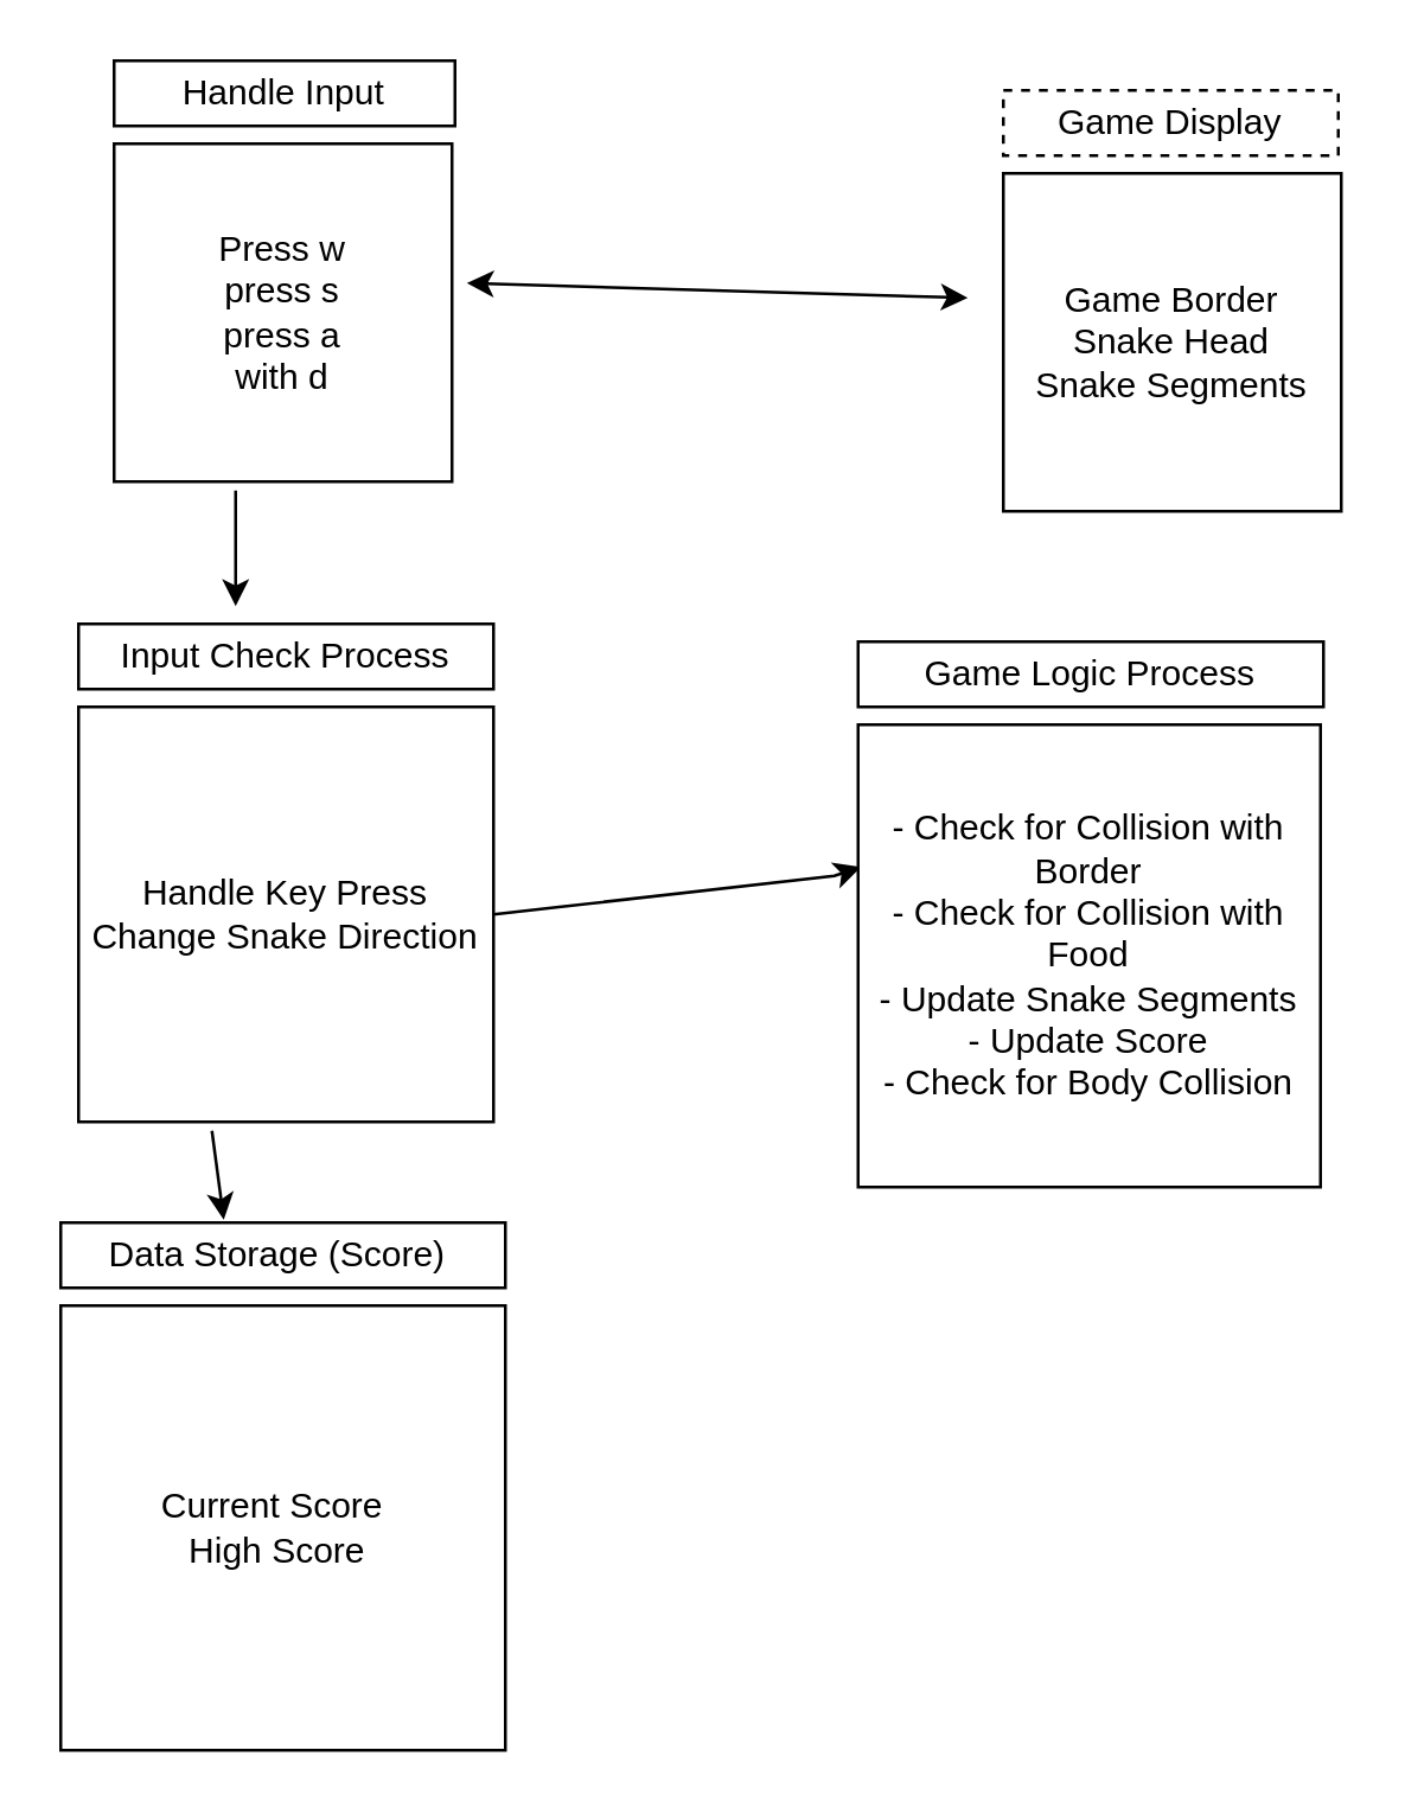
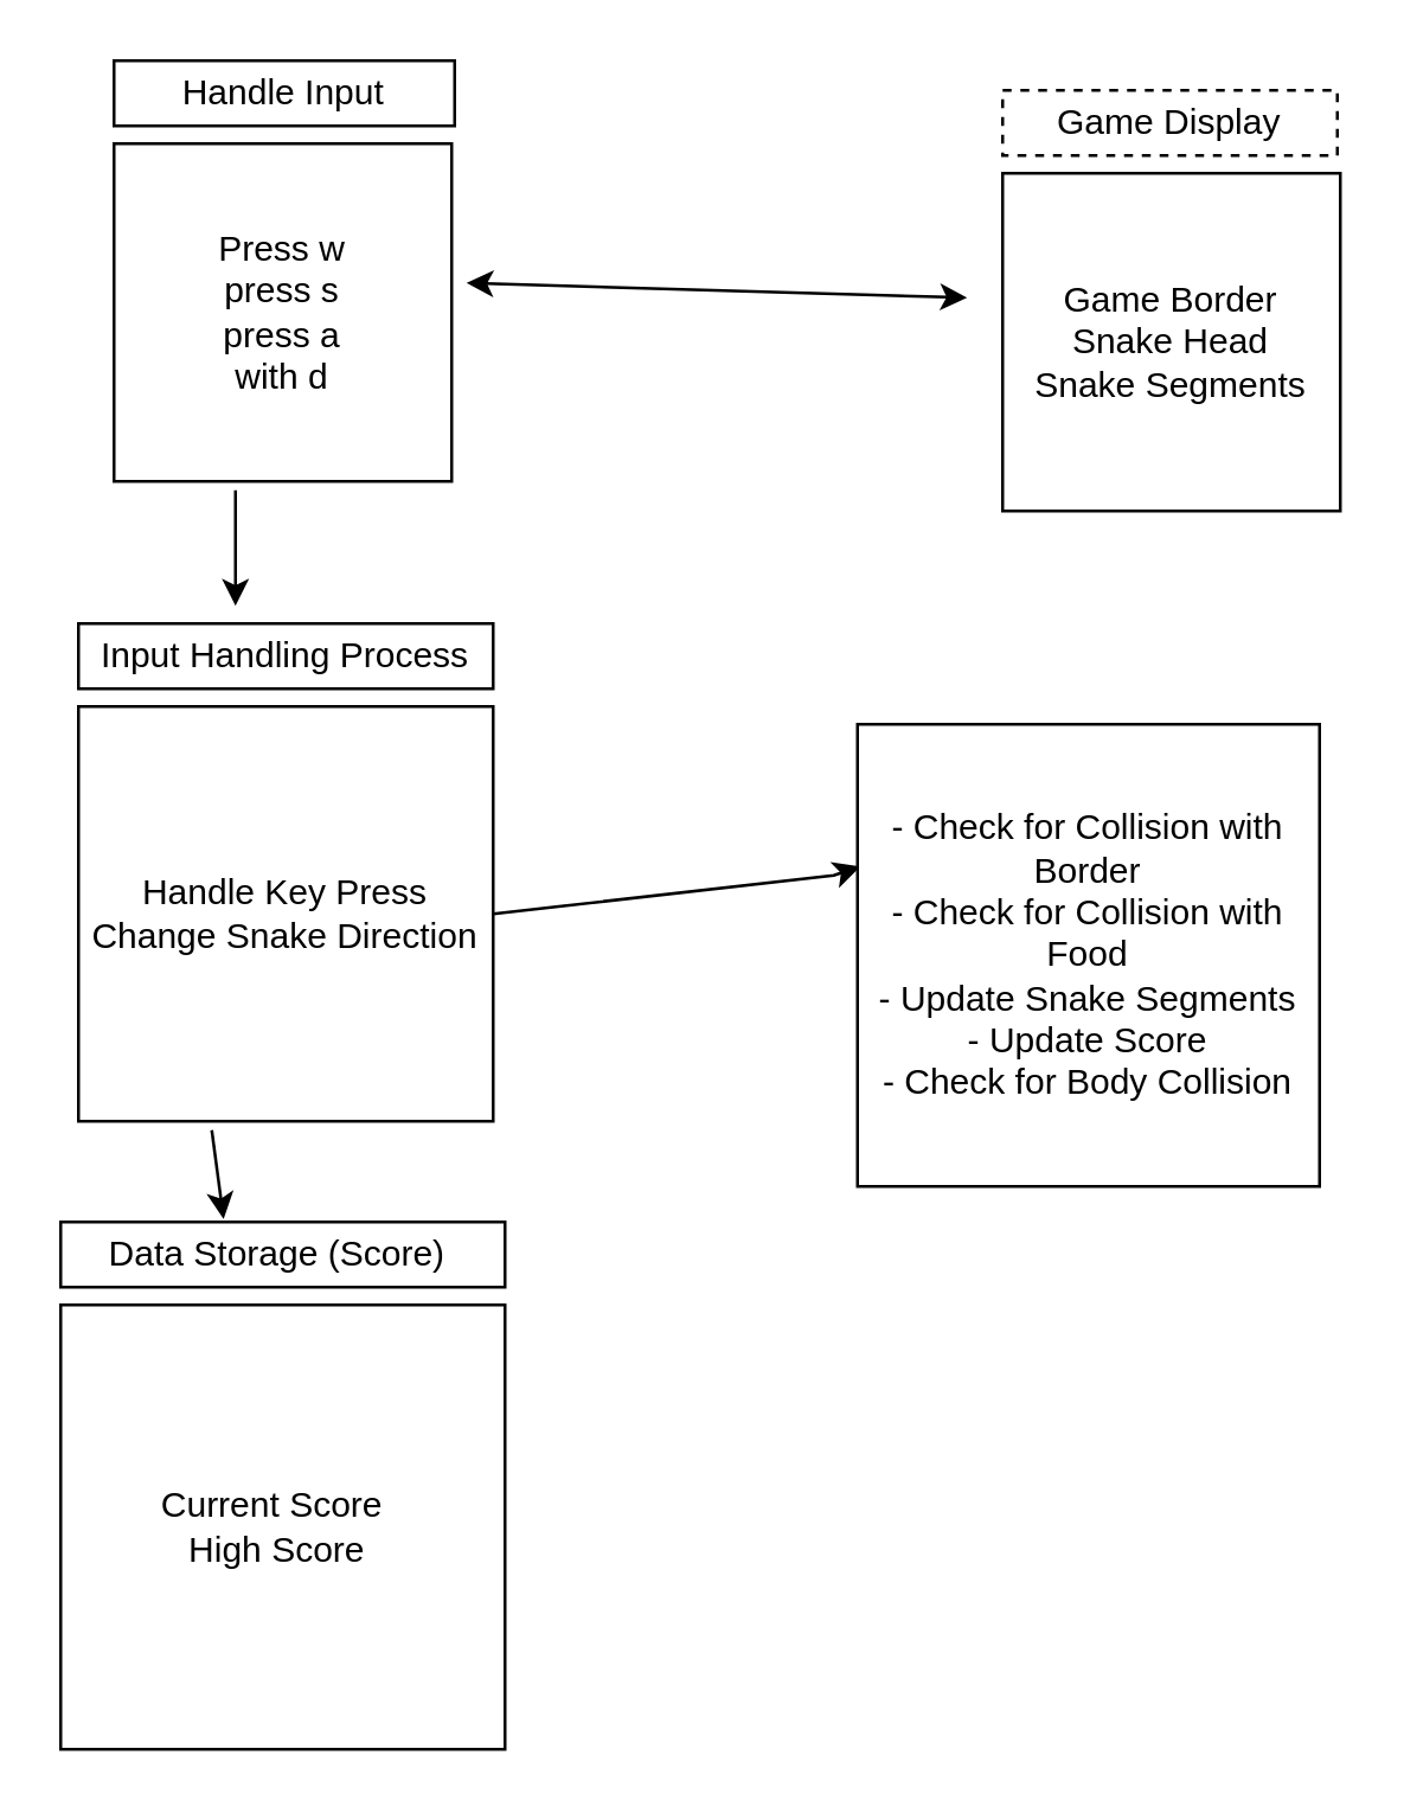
  <mxCell id="0" />
  <mxCell id="1" parent="0" />
  <mxCell id="2" value="Press w&lt;div&gt;press s&lt;/div&gt;&lt;div&gt;press a&lt;/div&gt;&lt;div&gt;with d&lt;/div&gt;" style="whiteSpace=wrap;html=1;aspect=fixed;" vertex="1" parent="1"><mxGeometry x="38" y="48" width="114" height="114" as="geometry" /></mxCell>
  <mxCell id="3" value="Handle Input" style="rounded=0;whiteSpace=wrap;html=1;" vertex="1" parent="1"><mxGeometry x="38" y="20" width="115" height="22" as="geometry" /></mxCell>
  <mxCell id="4" value="" style="endArrow=classic;startArrow=classic;html=1;rounded=0;" edge="1" parent="1"><mxGeometry width="50" height="50" relative="1" as="geometry"><mxPoint x="157" y="95" as="sourcePoint" /><mxPoint x="326" y="100" as="targetPoint" /><Array as="points" /></mxGeometry></mxCell>
  <mxCell id="5" value="&lt;div&gt;Game Border&lt;/div&gt;&lt;div&gt;Snake Head&lt;/div&gt;&lt;div&gt;Snake Segments&lt;/div&gt;" style="whiteSpace=wrap;html=1;aspect=fixed;" vertex="1" parent="1"><mxGeometry x="338" y="58" width="114" height="114" as="geometry" /></mxCell>
  <mxCell id="6" value="Game Display" style="rounded=0;whiteSpace=wrap;html=1;dashed=1;" vertex="1" parent="1"><mxGeometry x="338" y="30" width="113" height="22" as="geometry" /></mxCell>
  <mxCell id="7" value="" style="endArrow=classic;html=1;rounded=0;" edge="1" parent="1"><mxGeometry width="50" height="50" relative="1" as="geometry"><mxPoint x="79" y="165" as="sourcePoint" /><mxPoint x="79" y="204" as="targetPoint" /></mxGeometry></mxCell>
  <mxCell id="8" value="&lt;div&gt;Handle Key Press&lt;/div&gt;&lt;div&gt;Change Snake Direction&lt;/div&gt;" style="whiteSpace=wrap;html=1;aspect=fixed;" vertex="1" parent="1"><mxGeometry x="26" y="238" width="140" height="140" as="geometry" /></mxCell>
- <mxCell id="9" value="Input Check Process" style="rounded=0;whiteSpace=wrap;html=1;" vertex="1" parent="1"><mxGeometry x="26" y="210" width="140" height="22" as="geometry" /></mxCell>
+ <mxCell id="9" value="Input Handling Process" style="rounded=0;whiteSpace=wrap;html=1;" vertex="1" parent="1"><mxGeometry x="26" y="210" width="140" height="22" as="geometry" /></mxCell>
  <mxCell id="10" value="" style="endArrow=classic;html=1;rounded=0;exitX=1;exitY=0.5;exitDx=0;exitDy=0;" edge="1" parent="1" source="8"><mxGeometry width="50" height="50" relative="1" as="geometry"><mxPoint x="236" y="258" as="sourcePoint" /><mxPoint x="290" y="292" as="targetPoint" /><Array as="points"><mxPoint x="281" y="295" /></Array></mxGeometry></mxCell>
  <mxCell id="11" value="&lt;div&gt;- Check for Collision with Border&lt;/div&gt;&lt;div&gt;- Check for Collision with Food&lt;/div&gt;&lt;div&gt;- Update Snake Segments&lt;/div&gt;&lt;div&gt;- Update Score&lt;/div&gt;&lt;div&gt;- Check for Body Collision&lt;/div&gt;" style="whiteSpace=wrap;html=1;aspect=fixed;" vertex="1" parent="1"><mxGeometry x="289" y="244" width="156" height="156" as="geometry" /></mxCell>
- <mxCell id="12" value="Game Logic Process" style="rounded=0;whiteSpace=wrap;html=1;" vertex="1" parent="1"><mxGeometry x="289" y="216" width="157" height="22" as="geometry" /></mxCell>
  <mxCell id="13" value="" style="endArrow=classic;html=1;rounded=0;" edge="1" parent="1"><mxGeometry width="50" height="50" relative="1" as="geometry"><mxPoint x="71" y="381" as="sourcePoint" /><mxPoint x="75" y="411" as="targetPoint" /></mxGeometry></mxCell>
  <mxCell id="14" value="&lt;span class=&quot;hljs-keyword&quot;&gt;Current&lt;/span&gt; Score &amp;nbsp;&lt;div&gt;&lt;span style=&quot;background-color: initial;&quot;&gt;High Score&amp;nbsp;&lt;/span&gt;&lt;/div&gt;" style="whiteSpace=wrap;html=1;aspect=fixed;" vertex="1" parent="1"><mxGeometry x="20" y="440" width="150" height="150" as="geometry" /></mxCell>
  <mxCell id="15" value="Data Storage (Score)&amp;nbsp;" style="rounded=0;whiteSpace=wrap;html=1;" vertex="1" parent="1"><mxGeometry x="20" y="412" width="150" height="22" as="geometry" /></mxCell>
